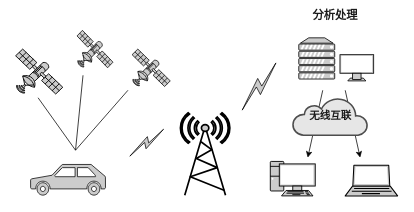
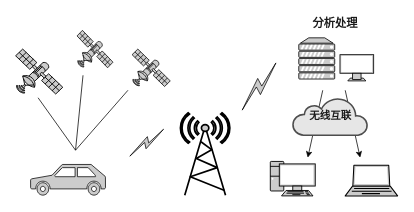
  <mxCell id="0" />
  <mxCell id="1" parent="0" />
  <mxCell id="2" value="" parent="1" vertex="1" style="shape=mxgraph.signs.transportation.car_3;html=1;fillColor=#CCCCCC;strokeColor=#000000;verticalLabelPosition=bottom;verticalAlign=top;align=center;fontColor=#999999;strokeWidth=1;"><mxGeometry as="geometry" height="41" width="100" y="219" x="40" /></mxCell>
  <mxCell id="3" value="" parent="1" vertex="1" style="fontColor=#0066CC;verticalAlign=top;verticalLabelPosition=bottom;labelPosition=center;align=center;html=1;outlineConnect=0;fillColor=#CCCCCC;strokeColor=#000000;gradientColor=none;gradientDirection=north;strokeWidth=1;shape=mxgraph.networks.radio_tower;"><mxGeometry as="geometry" height="110" width="66" y="150" x="240" /></mxCell>
  <mxCell id="4" value="" parent="1" style="html=1;outlineConnect=0;fillColor=#CCCCCC;strokeColor=#000000;gradientColor=none;gradientDirection=north;strokeWidth=1;shape=mxgraph.networks.comm_link_edge;html=1;fontColor=#999999;" edge="1"><mxGeometry as="geometry" height="100" width="100" relative="1"><mxPoint as="sourcePoint" y="210" x="170" /><mxPoint as="targetPoint" y="170" x="220" /></mxGeometry></mxCell>
  <mxCell id="5" value="" parent="1" vertex="1" style="fontColor=#0066CC;verticalAlign=top;verticalLabelPosition=bottom;labelPosition=center;align=center;html=1;outlineConnect=0;fillColor=#CCCCCC;strokeColor=#000000;gradientColor=none;gradientDirection=north;strokeWidth=1;shape=mxgraph.networks.satellite;"><mxGeometry as="geometry" height="60" width="63" y="65" x="20" /></mxCell>
  <mxCell id="6" value="" parent="1" vertex="1" style="fontColor=#0066CC;verticalAlign=top;verticalLabelPosition=bottom;labelPosition=center;align=center;html=1;outlineConnect=0;fillColor=#CCCCCC;strokeColor=#000000;gradientColor=none;gradientDirection=north;strokeWidth=1;shape=mxgraph.networks.satellite;"><mxGeometry as="geometry" height="50" width="51" y="65" x="175.5" /></mxCell>
  <mxCell id="7" value="" parent="1" vertex="1" style="fontColor=#0066CC;verticalAlign=top;verticalLabelPosition=bottom;labelPosition=center;align=center;html=1;outlineConnect=0;fillColor=#CCCCCC;strokeColor=#000000;gradientColor=none;gradientDirection=north;strokeWidth=1;shape=mxgraph.networks.pc;"><mxGeometry as="geometry" height="46" width="60" y="215" x="360" /></mxCell>
  <mxCell id="8" value="" parent="1" vertex="1" style="fontColor=#0066CC;verticalAlign=top;verticalLabelPosition=bottom;labelPosition=center;align=center;html=1;outlineConnect=0;fillColor=#CCCCCC;strokeColor=#000000;gradientColor=none;gradientDirection=north;strokeWidth=1;shape=mxgraph.networks.laptop;"><mxGeometry as="geometry" height="41" width="70" y="220" x="460" /></mxCell>
  <mxCell id="9" value="" parent="1" vertex="1" style="fontColor=#0066CC;verticalAlign=top;verticalLabelPosition=bottom;labelPosition=center;align=center;html=1;outlineConnect=0;fillColor=#CCCCCC;strokeColor=#000000;gradientColor=none;gradientDirection=north;strokeWidth=1;shape=mxgraph.networks.monitor;"><mxGeometry as="geometry" height="35" width="45" y="72.5" x="453" /></mxCell>
  <mxCell id="10" value="" parent="1" vertex="1" style="fontColor=#0066CC;verticalAlign=top;verticalLabelPosition=bottom;labelPosition=center;align=center;html=1;outlineConnect=0;fillColor=#CCCCCC;strokeColor=#000000;gradientColor=none;gradientDirection=north;strokeWidth=1;shape=mxgraph.networks.server;"><mxGeometry as="geometry" height="55" width="48" y="50" x="398" /></mxCell>
  <mxCell id="11" value="" parent="1" style="html=1;outlineConnect=0;fillColor=#CCCCCC;strokeColor=#000000;gradientColor=none;gradientDirection=north;strokeWidth=1;shape=mxgraph.networks.comm_link_edge;html=1;fontColor=#999999;" edge="1"><mxGeometry as="geometry" height="100" width="100" relative="1"><mxPoint as="sourcePoint" y="150" x="320" /><mxPoint as="targetPoint" y="80" x="370" /><Array as="points"><mxPoint y="130" x="350" /></Array></mxGeometry></mxCell>
  <mxCell id="12" value="" parent="1" style="endArrow=classic;html=1;fontColor=#999999;strokeColor=#000000;strokeWidth=1;" edge="1"><mxGeometry as="geometry" height="50" width="50" relative="1"><mxPoint as="sourcePoint" y="120" x="430" /><mxPoint as="targetPoint" y="210" x="410" /></mxGeometry></mxCell>
  <mxCell id="13" value="" parent="1" style="endArrow=classic;html=1;fontColor=#999999;strokeColor=#000000;strokeWidth=1;" edge="1"><mxGeometry as="geometry" height="50" width="50" relative="1"><mxPoint as="sourcePoint" y="120" x="460" /><mxPoint as="targetPoint" y="210" x="480" /></mxGeometry></mxCell>
  <mxCell id="14" value="&lt;div align=&quot;left&quot;&gt;&lt;font color=&quot;#1a1a1a&quot; face=&quot;Comic Sans MS&quot; style=&quot;font-size: 14px&quot;&gt;&lt;b&gt;无线互联&lt;/b&gt;&lt;/font&gt;&lt;/div&gt;" parent="1" vertex="1" style="html=1;outlineConnect=0;fillColor=#E6E6E6;strokeColor=#4D4D4D;gradientColor=none;gradientDirection=north;strokeWidth=1;shape=mxgraph.networks.cloud;fontColor=#ffffff;"><mxGeometry as="geometry" height="50" width="100" y="130" x="390" /></mxCell>
  <mxCell id="15" value="" parent="1" style="endArrow=none;html=1;strokeColor=#000000;strokeWidth=1;fontColor=#999999;" edge="1"><mxGeometry as="geometry" height="50" width="50" relative="1"><mxPoint as="sourcePoint" y="200" x="100" /><mxPoint as="targetPoint" y="130" x="50" /></mxGeometry></mxCell>
  <mxCell id="16" value="" parent="1" style="endArrow=none;html=1;strokeColor=#000000;strokeWidth=1;fontColor=#999999;" edge="1"><mxGeometry as="geometry" height="50" width="50" relative="1"><mxPoint as="sourcePoint" y="200" x="100" /><mxPoint as="targetPoint" y="120" x="170" /></mxGeometry></mxCell>
  <mxCell id="17" value="" parent="1" vertex="1" style="fontColor=#0066CC;verticalAlign=top;verticalLabelPosition=bottom;labelPosition=center;align=center;html=1;outlineConnect=0;fillColor=#CCCCCC;strokeColor=#000000;gradientColor=none;gradientDirection=north;strokeWidth=1;shape=mxgraph.networks.satellite;"><mxGeometry as="geometry" height="50" width="48" y="40" x="102" /></mxCell>
  <mxCell id="18" value="" parent="1" style="endArrow=none;html=1;strokeColor=#000000;strokeWidth=1;fontColor=#999999;" edge="1"><mxGeometry as="geometry" height="50" width="50" relative="1"><mxPoint as="sourcePoint" y="200" x="100" /><mxPoint as="targetPoint" y="100" x="110" /></mxGeometry></mxCell>
- <mxCell id="19" value="&lt;font color=&quot;#1a1a1a&quot; style=&quot;font-size: 15px&quot;&gt;&lt;b&gt;分析处理&lt;/b&gt;&lt;/font&gt;&lt;br style=&quot;font-size: 15px&quot;&gt;" parent="1" vertex="1" style="text;html=1;strokeColor=none;fillColor=none;align=center;verticalAlign=middle;whiteSpace=wrap;rounded=0;fontColor=#999999;"><mxGeometry x="390" y="10" as="geometry" height="20" width="114" /></mxCell>
+ <mxCell id="19" value="&lt;font color=&quot;#1a1a1a&quot; style=&quot;font-size: 15px&quot;&gt;&lt;b&gt;分析处理&lt;/b&gt;&lt;/font&gt;&lt;br style=&quot;font-size: 15px&quot;&gt;" parent="1" vertex="1" style="text;html=1;strokeColor=none;fillColor=none;align=center;verticalAlign=middle;whiteSpace=wrap;rounded=0;fontColor=#999999;"><mxGeometry as="geometry" height="20" width="114" y="20" x="390" /></mxCell>
